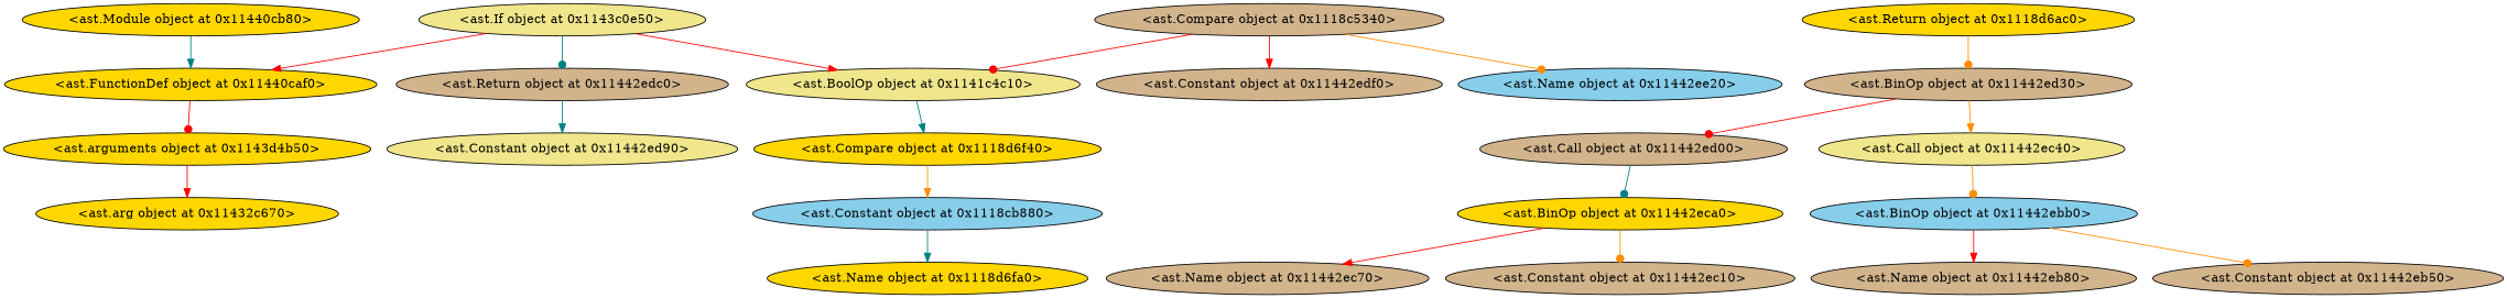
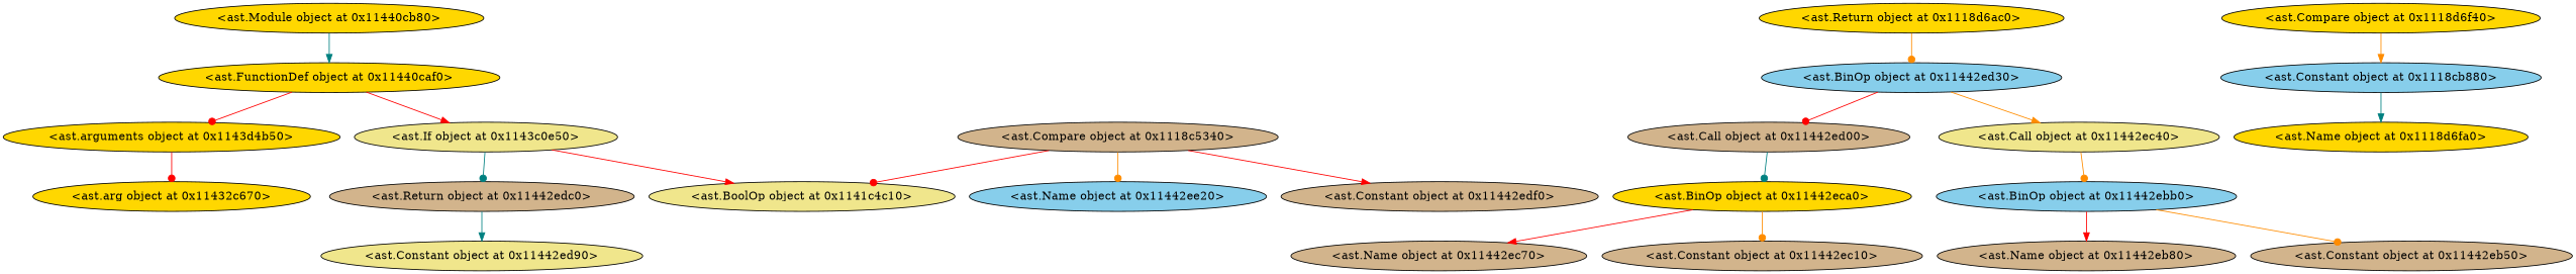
  strict digraph {
    node [fillcolor=gold style=filled]
    edge [arrowhead=normal color=red]
    "<ast.Module object at 0x11440cb80>"
    "<ast.FunctionDef object at 0x11440caf0>"
    "<ast.arguments object at 0x1143d4b50>"
    "<ast.If object at 0x1143c0e50>" [fillcolor=khaki]
    "<ast.arg object at 0x11432c670>"
    "<ast.BoolOp object at 0x1141c4c10>" [fillcolor=khaki]
    "<ast.Return object at 0x11442edc0>" [fillcolor=tan]
-   "<ast.BinOp object at 0x11442ed30>" [fillcolor=tan]
+   "<ast.BinOp object at 0x11442ed30>" [fillcolor=skyblue]
    "<ast.Return object at 0x1118d6ac0>"
    "<ast.Compare object at 0x1118d6f40>"
    "<ast.Constant object at 0x11442ed90>" [fillcolor=khaki]
    "<ast.Call object at 0x11442ed00>" [fillcolor=tan]
    "<ast.Call object at 0x11442ec40>" [fillcolor=khaki]
    "<ast.Constant object at 0x1118cb880>" [fillcolor=skyblue]
    "<ast.Compare object at 0x1118c5340>" [fillcolor=tan]
    "<ast.Name object at 0x11442ee20>" [fillcolor=skyblue]
    "<ast.Constant object at 0x11442edf0>" [fillcolor=tan]
    "<ast.Name object at 0x1118d6fa0>"
    "<ast.BinOp object at 0x11442eca0>"
    "<ast.BinOp object at 0x11442ebb0>" [fillcolor=skyblue]
    "<ast.Name object at 0x11442ec70>" [fillcolor=tan]
    "<ast.Constant object at 0x11442ec10>" [fillcolor=tan]
    "<ast.Name object at 0x11442eb80>" [fillcolor=tan]
    "<ast.Constant object at 0x11442eb50>" [fillcolor=tan]
    "<ast.Module object at 0x11440cb80>" -> "<ast.FunctionDef object at 0x11440caf0>" [color=teal]
    "<ast.FunctionDef object at 0x11440caf0>" -> "<ast.arguments object at 0x1143d4b50>" [arrowhead=dot]
-   "<ast.If object at 0x1143c0e50>" -> "<ast.FunctionDef object at 0x11440caf0>"
-   "<ast.arguments object at 0x1143d4b50>" -> "<ast.arg object at 0x11432c670>"
+   "<ast.FunctionDef object at 0x11440caf0>" -> "<ast.If object at 0x1143c0e50>"
+   "<ast.arguments object at 0x1143d4b50>" -> "<ast.arg object at 0x11432c670>" [arrowhead=dot]
    "<ast.If object at 0x1143c0e50>" -> "<ast.BoolOp object at 0x1141c4c10>"
    "<ast.If object at 0x1143c0e50>" -> "<ast.Return object at 0x11442edc0>" [arrowhead=dot color=teal]
-   "<ast.BoolOp object at 0x1141c4c10>" -> "<ast.Compare object at 0x1118d6f40>" [color=teal]
    "<ast.Return object at 0x11442edc0>" -> "<ast.Constant object at 0x11442ed90>" [color=teal]
    "<ast.BinOp object at 0x11442ed30>" -> "<ast.Call object at 0x11442ed00>" [arrowhead=dot]
    "<ast.BinOp object at 0x11442ed30>" -> "<ast.Call object at 0x11442ec40>" [color=darkorange]
    "<ast.Return object at 0x1118d6ac0>" -> "<ast.BinOp object at 0x11442ed30>" [arrowhead=dot color=darkorange]
    "<ast.Compare object at 0x1118d6f40>" -> "<ast.Constant object at 0x1118cb880>" [color=darkorange]
    "<ast.Call object at 0x11442ed00>" -> "<ast.BinOp object at 0x11442eca0>" [arrowhead=dot color=teal]
    "<ast.Call object at 0x11442ec40>" -> "<ast.BinOp object at 0x11442ebb0>" [arrowhead=dot color=darkorange]
    "<ast.Constant object at 0x1118cb880>" -> "<ast.Name object at 0x1118d6fa0>" [color=teal]
    "<ast.Compare object at 0x1118c5340>" -> "<ast.BoolOp object at 0x1141c4c10>" [arrowhead=dot]
    "<ast.Compare object at 0x1118c5340>" -> "<ast.Name object at 0x11442ee20>" [arrowhead=dot color=darkorange]
    "<ast.Compare object at 0x1118c5340>" -> "<ast.Constant object at 0x11442edf0>"
    "<ast.BinOp object at 0x11442eca0>" -> "<ast.Name object at 0x11442ec70>"
    "<ast.BinOp object at 0x11442eca0>" -> "<ast.Constant object at 0x11442ec10>" [arrowhead=dot color=darkorange]
    "<ast.BinOp object at 0x11442ebb0>" -> "<ast.Name object at 0x11442eb80>"
    "<ast.BinOp object at 0x11442ebb0>" -> "<ast.Constant object at 0x11442eb50>" [arrowhead=dot color=darkorange]
  }
